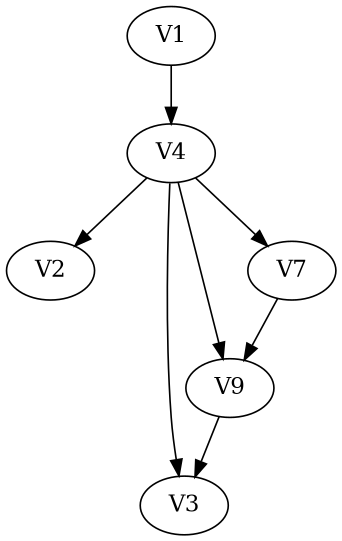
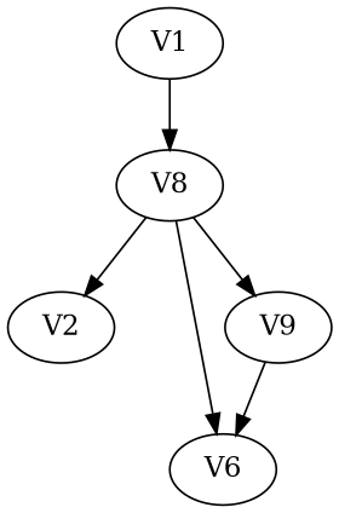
  digraph {
    V1
-   V4
+   V4 [label=V8]
    V2
-   V3
+   V3 [label=V6]
    n5 [label=V9]
-   V7
    V1 -> V4
    V4 -> V2
    V4 -> V3
    V4 -> n5
-   V4 -> V7
    n5 -> V3
-   V7 -> n5
  }
